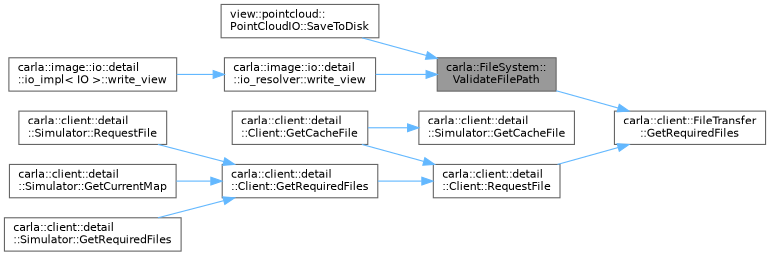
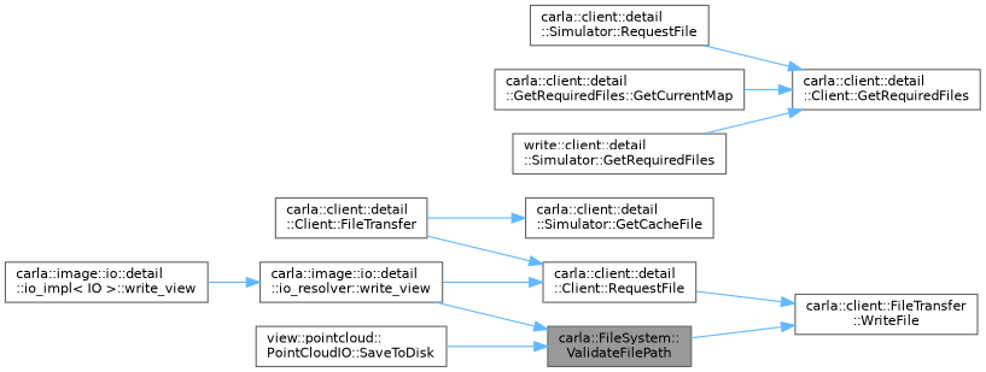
  digraph {
    rankdir=RL
    node [color=grey40 fillcolor=white fontname=Helvetica fontsize=10 shape=box style=filled]
    edge [color=steelblue1 dir=back fontname=Helvetica fontsize=10 labelfontname=Helvetica labelfontsize=10 style=solid]
    n1 [color=gray40 fillcolor=grey60 fontcolor=black height=0.2 label="carla::FileSystem::\lValidateFilePath" width=0.4]
    n2 [height=0.2 label="view::pointcloud::\lPointCloudIO::SaveToDisk" width=0.4]
    n3 [height=0.2 label="carla::image::io::detail\l::io_resolver::write_view" width=0.4]
    n4 [height=0.2 label="carla::image::io::detail\l::io_impl\< IO \>::write_view" width=0.4]
-   n5 [height=0.2 label="carla::client::FileTransfer\l::GetRequiredFiles" width=0.4]
+   n5 [height=0.2 label="carla::client::FileTransfer\l::WriteFile" width=0.4]
    n6 [height=0.2 label="carla::client::detail\l::Client::RequestFile" width=0.4]
-   n7 [height=0.2 label="carla::client::detail\l::Client::GetCacheFile" width=0.4]
+   n7 [height=0.2 label="carla::client::detail\l::Client::FileTransfer" width=0.4]
    n8 [height=0.2 label="carla::client::detail\l::Client::GetRequiredFiles" width=0.4]
    n9 [height=0.2 label="carla::client::detail\l::Simulator::RequestFile" width=0.4]
-   n10 [height=0.2 label="carla::client::detail\l::Simulator::GetCurrentMap" width=0.4]
-   n11 [height=0.2 label="carla::client::detail\l::Simulator::GetRequiredFiles" width=0.4]
+   n10 [height=0.2 label="carla::client::detail\l::GetRequiredFiles::GetCurrentMap" width=0.4]
+   n11 [height=0.2 label="write::client::detail\l::Simulator::GetRequiredFiles" width=0.4]
    n12 [height=0.2 label="carla::client::detail\l::Simulator::GetCacheFile" width=0.4]
    n1 -> n2
    n1 -> n3
    n3 -> n4
    n5 -> n1
    n5 -> n6
    n6 -> n7
-   n6 -> n8
+   n6 -> n3
    n8 -> n9
    n8 -> n10
    n8 -> n11
    n12 -> n7
  }
